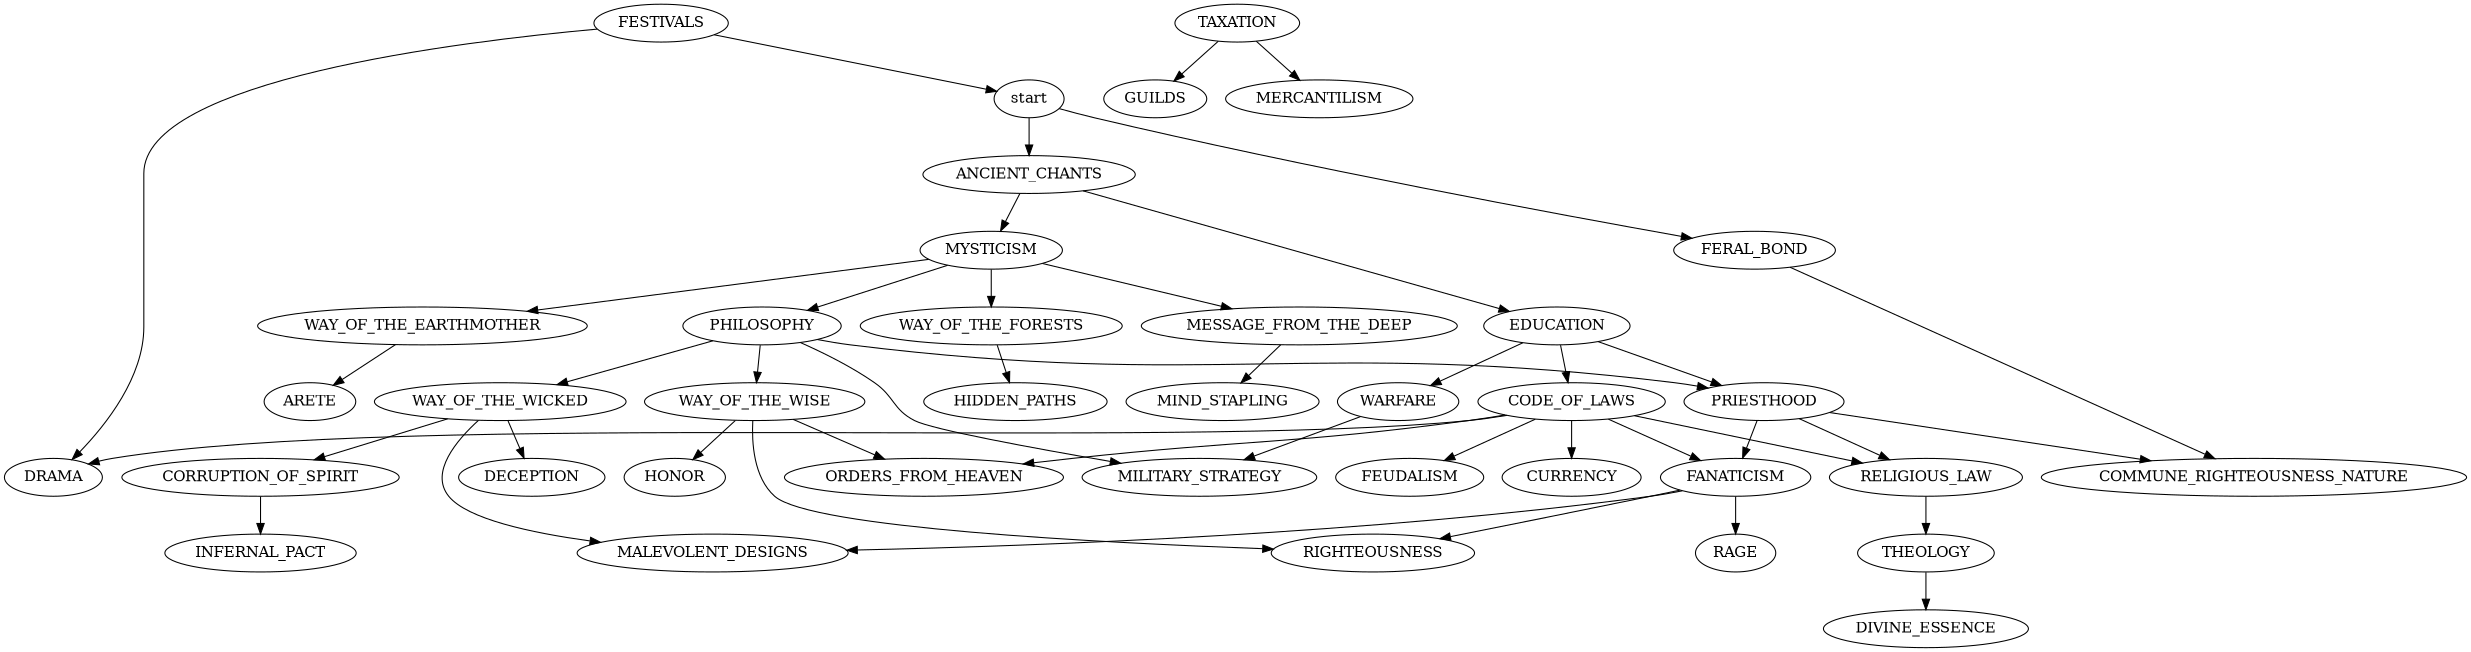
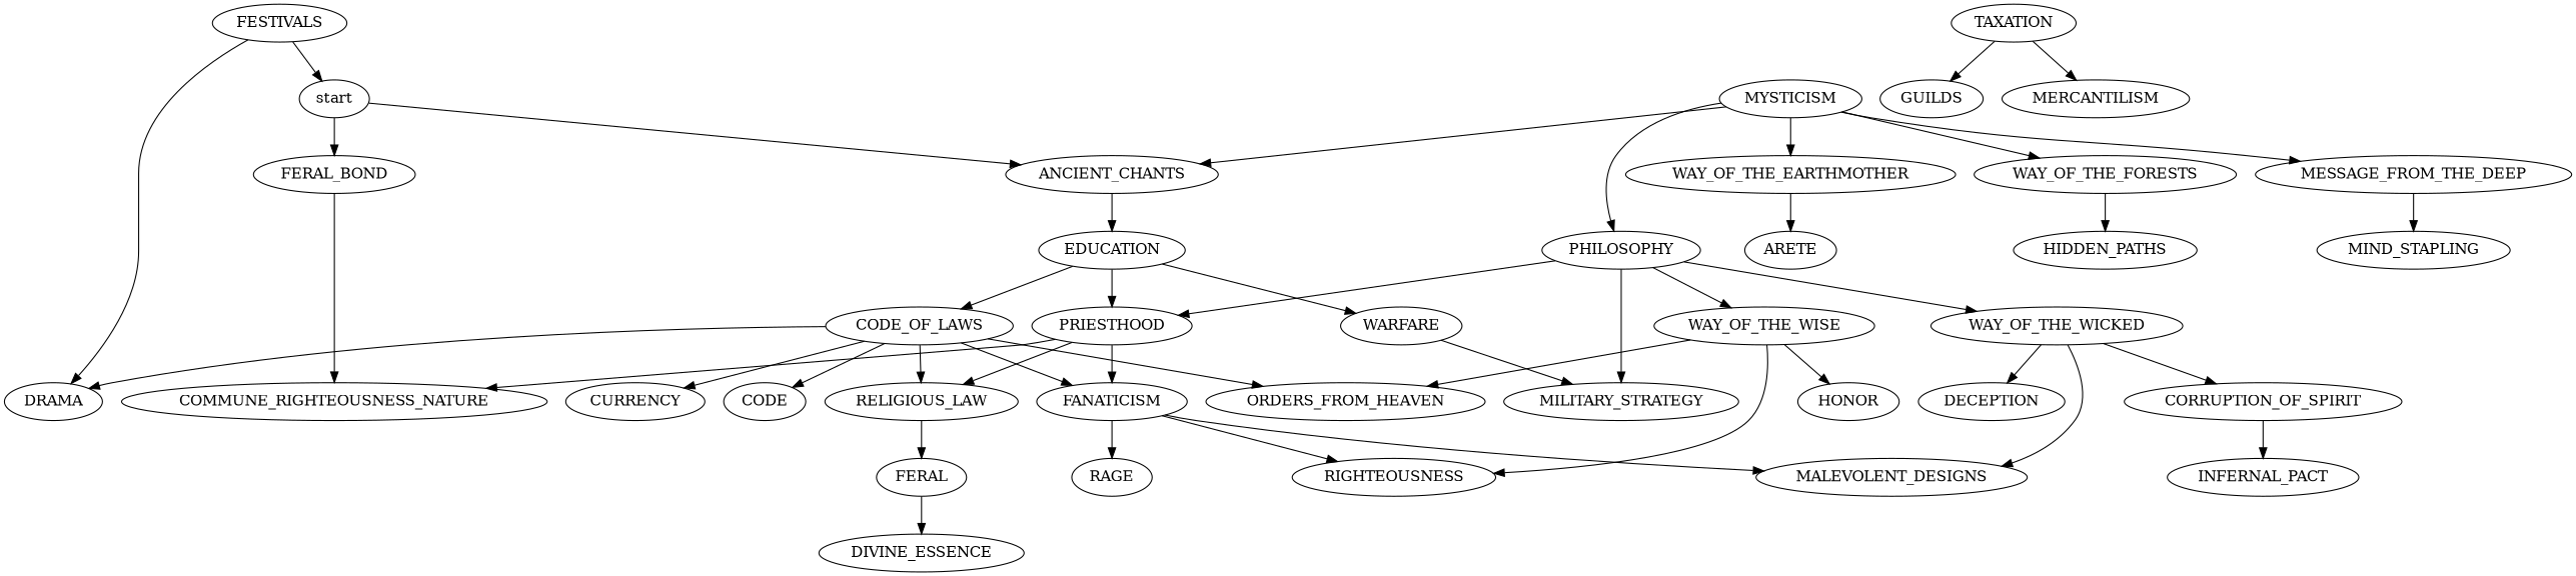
  digraph {
    ANCIENT_CHANTS
    EDUCATION
    MYSTICISM
    WARFARE
    CODE_OF_LAWS
    PRIESTHOOD
    PHILOSOPHY
    WAY_OF_THE_EARTHMOTHER
    WAY_OF_THE_FORESTS
    MESSAGE_FROM_THE_DEEP
    MILITARY_STRATEGY
    DRAMA
    CURRENCY
    FANATICISM
    RELIGIOUS_LAW
-   FEUDALISM
+   FEUDALISM [label=CODE]
    ORDERS_FROM_HEAVEN
    n18 [label=COMMUNE_RIGHTEOUSNESS_NATURE]
    WAY_OF_THE_WISE
    WAY_OF_THE_WICKED
    RIGHTEOUSNESS
    HONOR
    MALEVOLENT_DESIGNS
    DECEPTION
    CORRUPTION_OF_SPIRIT
    FESTIVALS
    start
    RAGE
-   THEOLOGY
+   THEOLOGY [label=FERAL]
    TAXATION
    GUILDS
    MERCANTILISM
    ARETE
    HIDDEN_PATHS
    MIND_STAPLING
    INFERNAL_PACT
    DIVINE_ESSENCE
    FERAL_BOND
    ANCIENT_CHANTS -> EDUCATION
-   ANCIENT_CHANTS -> MYSTICISM
+   MYSTICISM -> ANCIENT_CHANTS
    EDUCATION -> WARFARE
    EDUCATION -> CODE_OF_LAWS
    EDUCATION -> PRIESTHOOD
    MYSTICISM -> PHILOSOPHY
    MYSTICISM -> WAY_OF_THE_EARTHMOTHER
    MYSTICISM -> WAY_OF_THE_FORESTS
    MYSTICISM -> MESSAGE_FROM_THE_DEEP
    WARFARE -> MILITARY_STRATEGY
    CODE_OF_LAWS -> DRAMA
    CODE_OF_LAWS -> CURRENCY
    CODE_OF_LAWS -> FANATICISM
    CODE_OF_LAWS -> RELIGIOUS_LAW
    CODE_OF_LAWS -> FEUDALISM
    CODE_OF_LAWS -> ORDERS_FROM_HEAVEN
    PRIESTHOOD -> FANATICISM
    PRIESTHOOD -> RELIGIOUS_LAW
    PRIESTHOOD -> n18
    PHILOSOPHY -> PRIESTHOOD
    PHILOSOPHY -> MILITARY_STRATEGY
    PHILOSOPHY -> WAY_OF_THE_WISE
    PHILOSOPHY -> WAY_OF_THE_WICKED
    WAY_OF_THE_EARTHMOTHER -> ARETE
    WAY_OF_THE_FORESTS -> HIDDEN_PATHS
    MESSAGE_FROM_THE_DEEP -> MIND_STAPLING
    FANATICISM -> RIGHTEOUSNESS
    FANATICISM -> MALEVOLENT_DESIGNS
    FANATICISM -> RAGE
    RELIGIOUS_LAW -> THEOLOGY
    WAY_OF_THE_WISE -> ORDERS_FROM_HEAVEN
    WAY_OF_THE_WISE -> RIGHTEOUSNESS
    WAY_OF_THE_WISE -> HONOR
    WAY_OF_THE_WICKED -> MALEVOLENT_DESIGNS
    WAY_OF_THE_WICKED -> DECEPTION
    WAY_OF_THE_WICKED -> CORRUPTION_OF_SPIRIT
    CORRUPTION_OF_SPIRIT -> INFERNAL_PACT
    FESTIVALS -> DRAMA
    FESTIVALS -> start
    start -> ANCIENT_CHANTS
    start -> FERAL_BOND
    THEOLOGY -> DIVINE_ESSENCE
    TAXATION -> GUILDS
    TAXATION -> MERCANTILISM
    FERAL_BOND -> n18
  }
